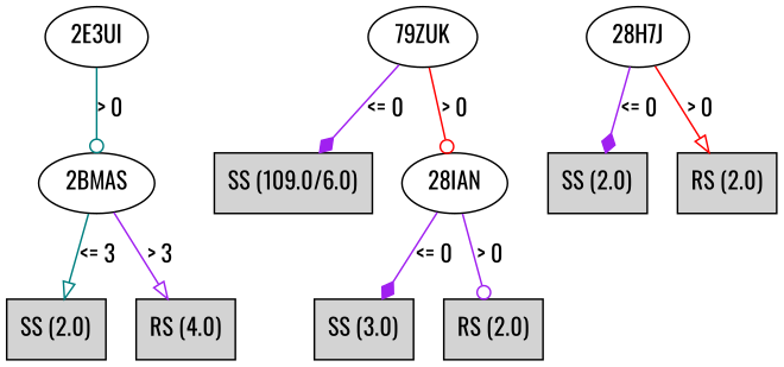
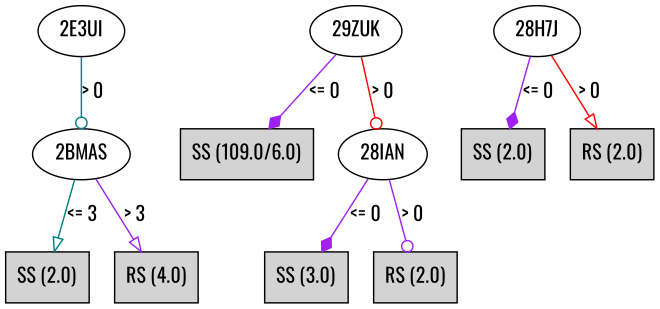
  digraph {
    fontname=Oswald
    node [fontname=Oswald shape=box style=filled]
    edge [arrowhead=odot color=purple fontname=Oswald]
    n1 [label="2E3UI" shape="" style=""]
    n2 [label="2BMAS" shape="" style=""]
    n3 [label="SS (2.0)"]
    n4 [label="RS (4.0)"]
-   n5 [label="79ZUK" shape="" style=""]
+   n5 [label="29ZUK" shape="" style=""]
    n6 [label="SS (109.0/6.0)"]
    n7 [label="28IAN" shape="" style=""]
    n8 [label="28H7J" shape="" style=""]
    n9 [label="SS (2.0)"]
    n10 [label="RS (2.0)"]
    n11 [label="SS (3.0)"]
    n12 [label="RS (2.0)"]
    n1 -> n2 [color=teal label="> 0"]
    n2 -> n3 [arrowhead=onormal color=teal label="<= 3"]
    n2 -> n4 [arrowhead=onormal label="> 3"]
    n5 -> n6 [arrowhead=diamond label="<= 0"]
    n5 -> n7 [color=red label="> 0"]
    n7 -> n11 [arrowhead=diamond label="<= 0"]
    n7 -> n12 [label="> 0"]
    n8 -> n9 [arrowhead=diamond label="<= 0"]
    n8 -> n10 [arrowhead=onormal color=red label="> 0"]
  }
